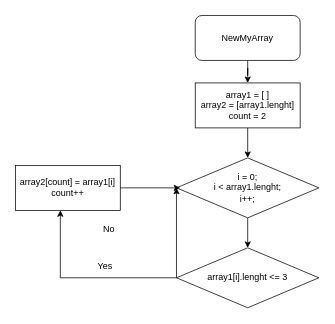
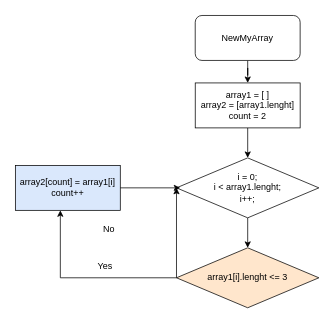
  <mxCell id="0" />
  <mxCell id="1" parent="0" />
  <mxCell id="2" value="" style="edgeStyle=orthogonalEdgeStyle;rounded=0;orthogonalLoop=1;jettySize=auto;html=1;" edge="1" parent="1" source="3" target="7"><mxGeometry relative="1" as="geometry" /></mxCell>
  <mxCell id="3" value="NewMyArray" style="rounded=1;whiteSpace=wrap;html=1;" vertex="1" parent="1"><mxGeometry x="260" y="20" width="140" height="60" as="geometry" /></mxCell>
  <mxCell id="4" value="" style="edgeStyle=orthogonalEdgeStyle;rounded=0;orthogonalLoop=1;jettySize=auto;html=1;" edge="1" parent="1" source="5" target="8"><mxGeometry relative="1" as="geometry" /></mxCell>
  <mxCell id="5" value="i = 0;&lt;br&gt;i &amp;lt; array1.lenght;&lt;br&gt;i++;" style="rhombus;whiteSpace=wrap;html=1;" vertex="1" parent="1"><mxGeometry x="235" y="210" width="190" height="80" as="geometry" /></mxCell>
  <mxCell id="6" value="" style="edgeStyle=orthogonalEdgeStyle;rounded=0;orthogonalLoop=1;jettySize=auto;html=1;" edge="1" parent="1" source="7" target="5"><mxGeometry relative="1" as="geometry" /></mxCell>
  <mxCell id="7" value="array1 = [ ]&lt;br&gt;array2 = [array1.lenght]&lt;br&gt;count = 2" style="rounded=0;whiteSpace=wrap;html=1;" vertex="1" parent="1"><mxGeometry x="260" y="110" width="140" height="60" as="geometry" /></mxCell>
- <mxCell id="8" value="array1[i].lenght &amp;lt;= 3" style="rhombus;whiteSpace=wrap;html=1;" vertex="1" parent="1"><mxGeometry x="235" y="330" width="190" height="80" as="geometry" /></mxCell>
- <mxCell id="9" value="array2[count] = array1[i]&lt;br&gt;count++" style="rounded=0;whiteSpace=wrap;html=1;" vertex="1" parent="1"><mxGeometry x="20" y="220" width="140" height="60" as="geometry" /></mxCell>
+ <mxCell id="8" value="array1[i].lenght &amp;lt;= 3" style="rhombus;whiteSpace=wrap;html=1;fillColor=#ffe6cc;" vertex="1" parent="1"><mxGeometry x="235" y="330" width="190" height="80" as="geometry" /></mxCell>
+ <mxCell id="9" value="array2[count] = array1[i]&lt;br&gt;count++" style="rounded=0;whiteSpace=wrap;html=1;fillColor=#dae8fc;" vertex="1" parent="1"><mxGeometry x="20" y="220" width="140" height="60" as="geometry" /></mxCell>
  <mxCell id="10" value="" style="endArrow=classic;html=1;rounded=0;edgeStyle=elbowEdgeStyle;entryX=0.429;entryY=1;entryDx=0;entryDy=0;entryPerimeter=0;exitX=0;exitY=0.5;exitDx=0;exitDy=0;" edge="1" parent="1" source="8" target="9"><mxGeometry width="50" height="50" relative="1" as="geometry"><mxPoint x="230" y="370" as="sourcePoint" /><mxPoint x="150" y="360" as="targetPoint" /><Array as="points"><mxPoint x="80" y="380" /></Array></mxGeometry></mxCell>
  <mxCell id="11" value="" style="endArrow=classic;html=1;rounded=0;exitX=1;exitY=0.5;exitDx=0;exitDy=0;entryX=0.026;entryY=0.5;entryDx=0;entryDy=0;entryPerimeter=0;" edge="1" parent="1" source="9" target="5"><mxGeometry width="50" height="50" relative="1" as="geometry"><mxPoint x="170" y="275" as="sourcePoint" /><mxPoint x="230" y="250" as="targetPoint" /></mxGeometry></mxCell>
  <mxCell id="12" value="" style="endArrow=classic;html=1;rounded=0;exitX=0;exitY=0.5;exitDx=0;exitDy=0;entryX=0;entryY=0.5;entryDx=0;entryDy=0;" edge="1" parent="1" source="8" target="5"><mxGeometry width="50" height="50" relative="1" as="geometry"><mxPoint x="200" y="330" as="sourcePoint" /><mxPoint x="250" y="280" as="targetPoint" /></mxGeometry></mxCell>
  <mxCell id="13" value="No" style="text;html=1;strokeColor=none;fillColor=none;align=center;verticalAlign=middle;whiteSpace=wrap;rounded=0;" vertex="1" parent="1"><mxGeometry x="115" y="290" width="60" height="30" as="geometry" /></mxCell>
  <mxCell id="14" value="Yes" style="text;html=1;strokeColor=none;fillColor=none;align=center;verticalAlign=middle;whiteSpace=wrap;rounded=0;" vertex="1" parent="1"><mxGeometry x="110" y="340" width="60" height="30" as="geometry" /></mxCell>
